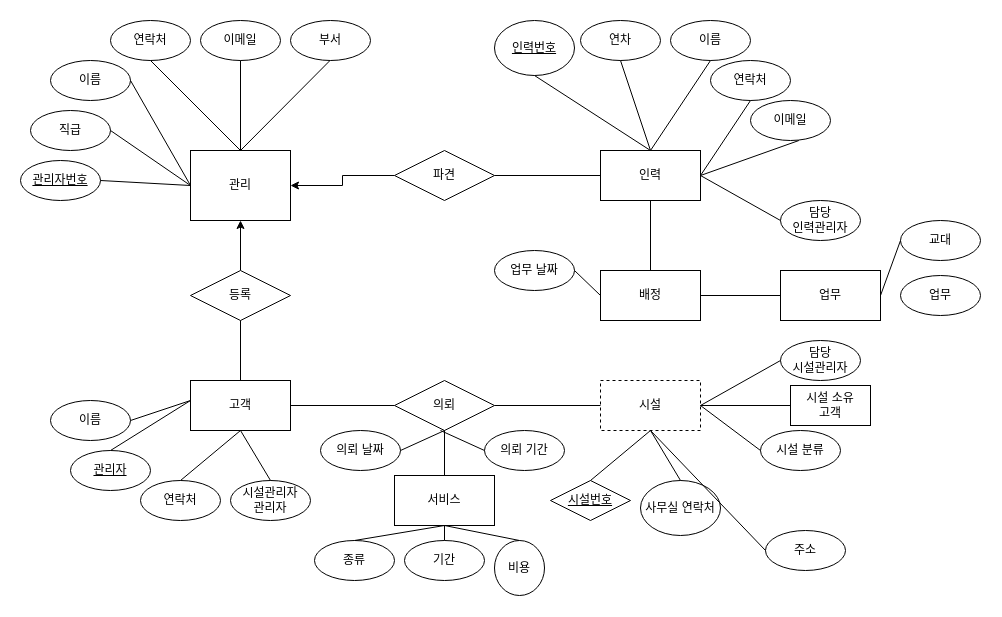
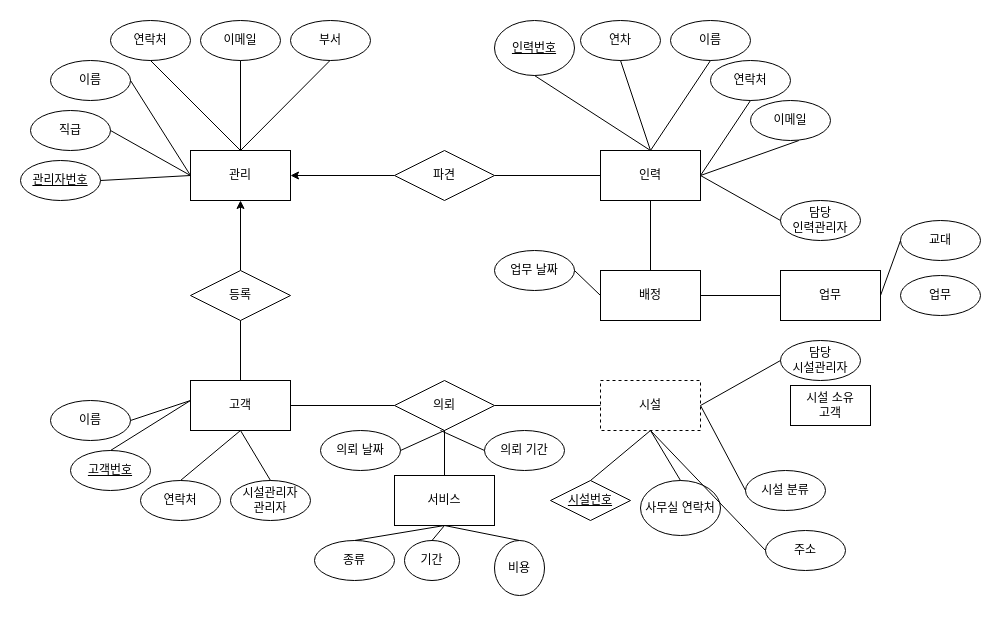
  <mxCell id="0" />
  <mxCell id="1" parent="0" />
- <mxCell id="2" value="관리" style="rounded=0;whiteSpace=wrap;html=1;" vertex="1" parent="1"><mxGeometry x="190" y="150" width="100" height="70" as="geometry" /></mxCell>
+ <mxCell id="2" value="관리" style="rounded=0;whiteSpace=wrap;html=1;" vertex="1" parent="1"><mxGeometry x="190" y="150" width="100" height="50" as="geometry" /></mxCell>
  <mxCell id="3" value="인력" style="rounded=0;whiteSpace=wrap;html=1;" vertex="1" parent="1"><mxGeometry x="600" y="150" width="100" height="50" as="geometry" /></mxCell>
  <mxCell id="4" value="고객" style="rounded=0;whiteSpace=wrap;html=1;" vertex="1" parent="1"><mxGeometry x="190" y="380" width="100" height="50" as="geometry" /></mxCell>
  <mxCell id="5" value="시설" style="rounded=0;whiteSpace=wrap;html=1;dashed=1;" vertex="1" parent="1"><mxGeometry x="600" y="380" width="100" height="50" as="geometry" /></mxCell>
  <mxCell id="6" style="edgeStyle=orthogonalEdgeStyle;rounded=0;orthogonalLoop=1;jettySize=auto;html=1;exitX=0;exitY=0.5;exitDx=0;exitDy=0;entryX=1;entryY=0.5;entryDx=0;entryDy=0;" edge="1" parent="1" source="7" target="2"><mxGeometry relative="1" as="geometry" /></mxCell>
  <mxCell id="7" value="파견" style="rhombus;whiteSpace=wrap;html=1;" vertex="1" parent="1"><mxGeometry x="394" y="150" width="100" height="50" as="geometry" /></mxCell>
  <mxCell id="8" style="edgeStyle=orthogonalEdgeStyle;rounded=0;orthogonalLoop=1;jettySize=auto;html=1;exitX=0.5;exitY=0;exitDx=0;exitDy=0;entryX=0.5;entryY=1;entryDx=0;entryDy=0;" edge="1" parent="1" source="9" target="2"><mxGeometry relative="1" as="geometry" /></mxCell>
  <mxCell id="9" value="등록" style="rhombus;whiteSpace=wrap;html=1;" vertex="1" parent="1"><mxGeometry x="190" y="270" width="100" height="50" as="geometry" /></mxCell>
  <mxCell id="10" value="&lt;u&gt;관리자번호&lt;/u&gt;" style="ellipse;whiteSpace=wrap;html=1;" vertex="1" parent="1"><mxGeometry x="20" y="160" width="80" height="40" as="geometry" /></mxCell>
  <mxCell id="11" value="이름" style="ellipse;whiteSpace=wrap;html=1;" vertex="1" parent="1"><mxGeometry x="50" y="60" width="80" height="40" as="geometry" /></mxCell>
  <mxCell id="12" value="직급" style="ellipse;whiteSpace=wrap;html=1;" vertex="1" parent="1"><mxGeometry x="30" y="110" width="80" height="40" as="geometry" /></mxCell>
  <mxCell id="13" value="연락처" style="ellipse;whiteSpace=wrap;html=1;" vertex="1" parent="1"><mxGeometry x="110" y="20" width="80" height="40" as="geometry" /></mxCell>
  <mxCell id="14" value="이메일" style="ellipse;whiteSpace=wrap;html=1;" vertex="1" parent="1"><mxGeometry x="200" y="20" width="80" height="40" as="geometry" /></mxCell>
  <mxCell id="15" value="부서" style="ellipse;whiteSpace=wrap;html=1;" vertex="1" parent="1"><mxGeometry x="290" y="20" width="80" height="40" as="geometry" /></mxCell>
  <mxCell id="16" value="" style="endArrow=none;html=1;entryX=0;entryY=0.5;entryDx=0;entryDy=0;exitX=1;exitY=0.5;exitDx=0;exitDy=0;" edge="1" parent="1" source="10" target="2"><mxGeometry width="50" height="50" relative="1" as="geometry"><mxPoint x="350" y="280" as="sourcePoint" /><mxPoint x="400" y="230" as="targetPoint" /></mxGeometry></mxCell>
  <mxCell id="17" value="" style="endArrow=none;html=1;entryX=0;entryY=0.5;entryDx=0;entryDy=0;exitX=1;exitY=0.5;exitDx=0;exitDy=0;" edge="1" parent="1" source="12" target="2"><mxGeometry width="50" height="50" relative="1" as="geometry"><mxPoint x="120" y="125" as="sourcePoint" /><mxPoint x="210" y="120" as="targetPoint" /></mxGeometry></mxCell>
  <mxCell id="18" value="" style="endArrow=none;html=1;entryX=0;entryY=0.5;entryDx=0;entryDy=0;exitX=1;exitY=0.5;exitDx=0;exitDy=0;" edge="1" parent="1" target="2"><mxGeometry width="50" height="50" relative="1" as="geometry"><mxPoint x="130" y="80" as="sourcePoint" /><mxPoint x="210" y="125" as="targetPoint" /></mxGeometry></mxCell>
  <mxCell id="19" value="" style="endArrow=none;html=1;entryX=0.5;entryY=0;entryDx=0;entryDy=0;exitX=1;exitY=0.5;exitDx=0;exitDy=0;" edge="1" parent="1" target="2"><mxGeometry width="50" height="50" relative="1" as="geometry"><mxPoint x="150" y="60" as="sourcePoint" /><mxPoint x="210" y="155" as="targetPoint" /></mxGeometry></mxCell>
  <mxCell id="20" value="" style="endArrow=none;html=1;exitX=1;exitY=0.5;exitDx=0;exitDy=0;" edge="1" parent="1" target="2"><mxGeometry width="50" height="50" relative="1" as="geometry"><mxPoint x="240" y="60" as="sourcePoint" /><mxPoint x="330" y="150" as="targetPoint" /></mxGeometry></mxCell>
  <mxCell id="21" value="" style="endArrow=none;html=1;exitX=1;exitY=0.5;exitDx=0;exitDy=0;entryX=0.5;entryY=0;entryDx=0;entryDy=0;" edge="1" parent="1" target="2"><mxGeometry width="50" height="50" relative="1" as="geometry"><mxPoint x="329.5" y="60" as="sourcePoint" /><mxPoint x="329.5" y="150" as="targetPoint" /></mxGeometry></mxCell>
  <mxCell id="22" value="이름" style="ellipse;whiteSpace=wrap;html=1;" vertex="1" parent="1"><mxGeometry x="50" y="400" width="80" height="40" as="geometry" /></mxCell>
- <mxCell id="23" value="&lt;u&gt;관리자&lt;/u&gt;" style="ellipse;whiteSpace=wrap;html=1;" vertex="1" parent="1"><mxGeometry x="70" y="450" width="80" height="40" as="geometry" /></mxCell>
+ <mxCell id="23" value="&lt;u&gt;고객번호&lt;/u&gt;" style="ellipse;whiteSpace=wrap;html=1;" vertex="1" parent="1"><mxGeometry x="70" y="450" width="80" height="40" as="geometry" /></mxCell>
  <mxCell id="24" value="연락처" style="ellipse;whiteSpace=wrap;html=1;" vertex="1" parent="1"><mxGeometry x="140" y="480" width="80" height="40" as="geometry" /></mxCell>
  <mxCell id="25" value="시설관리자&lt;br&gt;관리자" style="ellipse;whiteSpace=wrap;html=1;" vertex="1" parent="1"><mxGeometry x="230" y="480" width="80" height="40" as="geometry" /></mxCell>
  <mxCell id="26" value="" style="endArrow=none;html=1;entryX=0.5;entryY=1;entryDx=0;entryDy=0;" edge="1" parent="1" target="4"><mxGeometry width="50" height="50" relative="1" as="geometry"><mxPoint x="180" y="480" as="sourcePoint" /><mxPoint x="230" y="430" as="targetPoint" /></mxGeometry></mxCell>
  <mxCell id="27" value="" style="endArrow=none;html=1;entryX=0.5;entryY=1;entryDx=0;entryDy=0;exitX=0.5;exitY=0;exitDx=0;exitDy=0;" edge="1" parent="1" source="23"><mxGeometry width="50" height="50" relative="1" as="geometry"><mxPoint x="130" y="450" as="sourcePoint" /><mxPoint x="190" y="400" as="targetPoint" /></mxGeometry></mxCell>
  <mxCell id="28" value="" style="endArrow=none;html=1;exitX=1;exitY=0.5;exitDx=0;exitDy=0;" edge="1" parent="1" source="22"><mxGeometry width="50" height="50" relative="1" as="geometry"><mxPoint x="120" y="400" as="sourcePoint" /><mxPoint x="190" y="400" as="targetPoint" /></mxGeometry></mxCell>
  <mxCell id="29" value="" style="endArrow=none;html=1;exitX=0.5;exitY=0;exitDx=0;exitDy=0;entryX=0.5;entryY=1;entryDx=0;entryDy=0;" edge="1" parent="1" source="25" target="4"><mxGeometry width="50" height="50" relative="1" as="geometry"><mxPoint x="440" y="320" as="sourcePoint" /><mxPoint x="490" y="270" as="targetPoint" /></mxGeometry></mxCell>
  <mxCell id="30" value="&lt;u&gt;인력번호&lt;/u&gt;" style="ellipse;whiteSpace=wrap;html=1;" vertex="1" parent="1"><mxGeometry x="494" y="20" width="80" height="55" as="geometry" /></mxCell>
  <mxCell id="31" value="연차" style="ellipse;whiteSpace=wrap;html=1;" vertex="1" parent="1"><mxGeometry x="580" y="20" width="80" height="40" as="geometry" /></mxCell>
  <mxCell id="32" value="이름" style="ellipse;whiteSpace=wrap;html=1;" vertex="1" parent="1"><mxGeometry x="670" y="20" width="80" height="40" as="geometry" /></mxCell>
  <mxCell id="33" value="연락처" style="ellipse;whiteSpace=wrap;html=1;" vertex="1" parent="1"><mxGeometry x="710" y="60" width="80" height="40" as="geometry" /></mxCell>
  <mxCell id="34" value="이메일" style="ellipse;whiteSpace=wrap;html=1;" vertex="1" parent="1"><mxGeometry x="750" y="100" width="80" height="40" as="geometry" /></mxCell>
  <mxCell id="35" value="업무 날짜" style="ellipse;whiteSpace=wrap;html=1;" vertex="1" parent="1"><mxGeometry x="494" y="250" width="80" height="40" as="geometry" /></mxCell>
  <mxCell id="36" value="담당&lt;br&gt;인력관리자" style="ellipse;whiteSpace=wrap;html=1;" vertex="1" parent="1"><mxGeometry x="780" y="200" width="80" height="40" as="geometry" /></mxCell>
  <mxCell id="37" value="" style="endArrow=none;html=1;entryX=0.5;entryY=1;entryDx=0;entryDy=0;" edge="1" parent="1" target="30"><mxGeometry width="50" height="50" relative="1" as="geometry"><mxPoint x="650" y="150" as="sourcePoint" /><mxPoint x="530" y="70" as="targetPoint" /></mxGeometry></mxCell>
  <mxCell id="38" value="" style="endArrow=none;html=1;entryX=0.5;entryY=1;entryDx=0;entryDy=0;" edge="1" parent="1"><mxGeometry width="50" height="50" relative="1" as="geometry"><mxPoint x="650" y="150" as="sourcePoint" /><mxPoint x="620" y="60" as="targetPoint" /></mxGeometry></mxCell>
  <mxCell id="39" value="" style="endArrow=none;html=1;entryX=0.5;entryY=1;entryDx=0;entryDy=0;exitX=0.5;exitY=0;exitDx=0;exitDy=0;" edge="1" parent="1" source="3"><mxGeometry width="50" height="50" relative="1" as="geometry"><mxPoint x="740" y="150" as="sourcePoint" /><mxPoint x="710" y="60" as="targetPoint" /></mxGeometry></mxCell>
  <mxCell id="40" value="" style="endArrow=none;html=1;entryX=0.5;entryY=1;entryDx=0;entryDy=0;exitX=1;exitY=0.5;exitDx=0;exitDy=0;" edge="1" parent="1" source="3"><mxGeometry width="50" height="50" relative="1" as="geometry"><mxPoint x="700" y="170" as="sourcePoint" /><mxPoint x="750" y="100" as="targetPoint" /></mxGeometry></mxCell>
  <mxCell id="41" value="" style="endArrow=none;html=1;exitX=1;exitY=0.5;exitDx=0;exitDy=0;entryX=0.605;entryY=1;entryDx=0;entryDy=0;entryPerimeter=0;" edge="1" parent="1" source="3" target="34"><mxGeometry width="50" height="50" relative="1" as="geometry"><mxPoint x="740" y="212.5" as="sourcePoint" /><mxPoint x="790" y="138" as="targetPoint" /></mxGeometry></mxCell>
  <mxCell id="42" value="" style="endArrow=none;html=1;entryX=0;entryY=0.5;entryDx=0;entryDy=0;exitX=1;exitY=0.5;exitDx=0;exitDy=0;" edge="1" parent="1" source="35" target="70"><mxGeometry width="50" height="50" relative="1" as="geometry"><mxPoint x="680" y="205" as="sourcePoint" /><mxPoint x="770" y="167.5" as="targetPoint" /></mxGeometry></mxCell>
  <mxCell id="43" value="" style="endArrow=none;html=1;entryX=0;entryY=0.5;entryDx=0;entryDy=0;exitX=1;exitY=0.5;exitDx=0;exitDy=0;" edge="1" parent="1" source="3" target="36"><mxGeometry width="50" height="50" relative="1" as="geometry"><mxPoint x="440" y="310" as="sourcePoint" /><mxPoint x="490" y="260" as="targetPoint" /></mxGeometry></mxCell>
  <mxCell id="44" value="&lt;u&gt;시설번호&lt;/u&gt;" style="rhombus;whiteSpace=wrap;html=1;" vertex="1" parent="1"><mxGeometry x="550" y="480" width="80" height="40" as="geometry" /></mxCell>
  <mxCell id="45" value="사무실 연락처" style="ellipse;whiteSpace=wrap;html=1;" vertex="1" parent="1"><mxGeometry x="640" y="480" width="80" height="55" as="geometry" /></mxCell>
  <mxCell id="46" value="주소" style="ellipse;whiteSpace=wrap;html=1;" vertex="1" parent="1"><mxGeometry x="765" y="530" width="80" height="40" as="geometry" /></mxCell>
- <mxCell id="47" value="시설 분류" style="ellipse;whiteSpace=wrap;html=1;" vertex="1" parent="1"><mxGeometry x="760" y="430" width="80" height="40" as="geometry" /></mxCell>
+ <mxCell id="47" value="시설 분류" style="ellipse;whiteSpace=wrap;html=1;" vertex="1" parent="1"><mxGeometry x="745" y="470" width="80" height="40" as="geometry" /></mxCell>
  <mxCell id="48" value="시설 소유 &lt;br&gt;고객" style="whiteSpace=wrap;html=1;rounded=0;" vertex="1" parent="1"><mxGeometry x="790" y="385" width="80" height="40" as="geometry" /></mxCell>
  <mxCell id="49" value="담당&lt;br&gt;시설관리자" style="ellipse;whiteSpace=wrap;html=1;" vertex="1" parent="1"><mxGeometry x="780" y="340" width="80" height="40" as="geometry" /></mxCell>
  <mxCell id="50" value="" style="endArrow=none;html=1;entryX=0.5;entryY=1;entryDx=0;entryDy=0;exitX=0.5;exitY=0;exitDx=0;exitDy=0;" edge="1" parent="1" source="44" target="5"><mxGeometry width="50" height="50" relative="1" as="geometry"><mxPoint x="440" y="320" as="sourcePoint" /><mxPoint x="490" y="270" as="targetPoint" /></mxGeometry></mxCell>
  <mxCell id="51" value="" style="endArrow=none;html=1;entryX=0;entryY=0.5;entryDx=0;entryDy=0;exitX=1;exitY=0.5;exitDx=0;exitDy=0;" edge="1" parent="1" source="5" target="49"><mxGeometry width="50" height="50" relative="1" as="geometry"><mxPoint x="700" y="410" as="sourcePoint" /><mxPoint x="760" y="360" as="targetPoint" /></mxGeometry></mxCell>
  <mxCell id="52" value="" style="endArrow=none;html=1;entryX=0.5;entryY=1;entryDx=0;entryDy=0;exitX=0.5;exitY=0;exitDx=0;exitDy=0;" edge="1" parent="1" source="45" target="5"><mxGeometry width="50" height="50" relative="1" as="geometry"><mxPoint x="440" y="320" as="sourcePoint" /><mxPoint x="490" y="270" as="targetPoint" /></mxGeometry></mxCell>
  <mxCell id="53" value="" style="endArrow=none;html=1;entryX=0;entryY=0.5;entryDx=0;entryDy=0;exitX=0.5;exitY=1;exitDx=0;exitDy=0;" edge="1" parent="1" source="5" target="46"><mxGeometry width="50" height="50" relative="1" as="geometry"><mxPoint x="770" y="570" as="sourcePoint" /><mxPoint x="740" y="520" as="targetPoint" /></mxGeometry></mxCell>
  <mxCell id="54" value="" style="endArrow=none;html=1;entryX=0;entryY=0.5;entryDx=0;entryDy=0;exitX=1;exitY=0.5;exitDx=0;exitDy=0;" edge="1" parent="1" source="5" target="47"><mxGeometry width="50" height="50" relative="1" as="geometry"><mxPoint x="440" y="320" as="sourcePoint" /><mxPoint x="490" y="270" as="targetPoint" /></mxGeometry></mxCell>
- <mxCell id="55" value="" style="endArrow=none;html=1;entryX=0;entryY=0.5;entryDx=0;entryDy=0;exitX=1;exitY=0.5;exitDx=0;exitDy=0;" edge="1" parent="1" source="5" target="48"><mxGeometry width="50" height="50" relative="1" as="geometry"><mxPoint x="440" y="320" as="sourcePoint" /><mxPoint x="490" y="270" as="targetPoint" /></mxGeometry></mxCell>
  <mxCell id="56" value="업무" style="rounded=0;whiteSpace=wrap;html=1;" vertex="1" parent="1"><mxGeometry x="780" y="270" width="100" height="50" as="geometry" /></mxCell>
  <mxCell id="57" value="" style="endArrow=none;html=1;exitX=0.5;exitY=0;exitDx=0;exitDy=0;" edge="1" parent="1" source="4"><mxGeometry width="50" height="50" relative="1" as="geometry"><mxPoint x="440" y="310" as="sourcePoint" /><mxPoint x="240" y="320" as="targetPoint" /></mxGeometry></mxCell>
  <mxCell id="58" value="비용" style="ellipse;whiteSpace=wrap;html=1;" vertex="1" parent="1"><mxGeometry x="494" y="540" width="50" height="55" as="geometry" /></mxCell>
  <mxCell id="59" value="종류" style="ellipse;whiteSpace=wrap;html=1;" vertex="1" parent="1"><mxGeometry x="314" y="540" width="80" height="40" as="geometry" /></mxCell>
  <mxCell id="60" value="의뢰" style="rhombus;whiteSpace=wrap;html=1;" vertex="1" parent="1"><mxGeometry x="394" y="380" width="100" height="50" as="geometry" /></mxCell>
  <mxCell id="61" value="서비스" style="rounded=0;whiteSpace=wrap;html=1;" vertex="1" parent="1"><mxGeometry x="394" y="475" width="100" height="50" as="geometry" /></mxCell>
  <mxCell id="62" value="" style="endArrow=none;html=1;entryX=0;entryY=0.5;entryDx=0;entryDy=0;exitX=1;exitY=0.5;exitDx=0;exitDy=0;" edge="1" parent="1" source="60" target="5"><mxGeometry width="50" height="50" relative="1" as="geometry"><mxPoint x="390" y="320" as="sourcePoint" /><mxPoint x="440" y="270" as="targetPoint" /></mxGeometry></mxCell>
  <mxCell id="63" value="" style="endArrow=none;html=1;entryX=0;entryY=0.5;entryDx=0;entryDy=0;exitX=1;exitY=0.5;exitDx=0;exitDy=0;" edge="1" parent="1" source="4" target="60"><mxGeometry width="50" height="50" relative="1" as="geometry"><mxPoint x="390" y="320" as="sourcePoint" /><mxPoint x="440" y="270" as="targetPoint" /></mxGeometry></mxCell>
  <mxCell id="64" value="" style="endArrow=none;html=1;exitX=0.5;exitY=0;exitDx=0;exitDy=0;" edge="1" parent="1" source="61"><mxGeometry width="50" height="50" relative="1" as="geometry"><mxPoint x="394" y="480" as="sourcePoint" /><mxPoint x="444" y="430" as="targetPoint" /></mxGeometry></mxCell>
  <mxCell id="65" value="" style="endArrow=none;html=1;entryX=0.5;entryY=1;entryDx=0;entryDy=0;exitX=0.5;exitY=0;exitDx=0;exitDy=0;" edge="1" parent="1" source="59" target="61"><mxGeometry width="50" height="50" relative="1" as="geometry"><mxPoint x="440" y="320" as="sourcePoint" /><mxPoint x="490" y="270" as="targetPoint" /></mxGeometry></mxCell>
  <mxCell id="66" value="" style="endArrow=none;html=1;entryX=0.5;entryY=0;entryDx=0;entryDy=0;exitX=0.5;exitY=1;exitDx=0;exitDy=0;" edge="1" parent="1" source="61" target="58"><mxGeometry width="50" height="50" relative="1" as="geometry"><mxPoint x="440" y="320" as="sourcePoint" /><mxPoint x="490" y="270" as="targetPoint" /></mxGeometry></mxCell>
- <mxCell id="67" value="기간" style="ellipse;whiteSpace=wrap;html=1;" vertex="1" parent="1"><mxGeometry x="404" y="540" width="80" height="40" as="geometry" /></mxCell>
+ <mxCell id="67" value="기간" style="ellipse;whiteSpace=wrap;html=1;" vertex="1" parent="1"><mxGeometry x="404" y="540" width="55" height="40" as="geometry" /></mxCell>
  <mxCell id="68" value="의뢰 날짜" style="ellipse;whiteSpace=wrap;html=1;" vertex="1" parent="1"><mxGeometry x="320" y="430" width="80" height="40" as="geometry" /></mxCell>
  <mxCell id="69" value="" style="endArrow=none;html=1;exitX=1;exitY=0.5;exitDx=0;exitDy=0;entryX=0.5;entryY=1;entryDx=0;entryDy=0;" edge="1" parent="1" source="68" target="60"><mxGeometry width="50" height="50" relative="1" as="geometry"><mxPoint x="490" y="320" as="sourcePoint" /><mxPoint x="540" y="270" as="targetPoint" /></mxGeometry></mxCell>
  <mxCell id="70" value="배정" style="whiteSpace=wrap;html=1;rounded=0;" vertex="1" parent="1"><mxGeometry x="600" y="270" width="100" height="50" as="geometry" /></mxCell>
  <mxCell id="71" value="" style="endArrow=none;html=1;entryX=0.5;entryY=0;entryDx=0;entryDy=0;exitX=0.5;exitY=1;exitDx=0;exitDy=0;" edge="1" parent="1" source="3" target="70"><mxGeometry width="50" height="50" relative="1" as="geometry"><mxPoint x="490" y="320" as="sourcePoint" /><mxPoint x="540" y="270" as="targetPoint" /></mxGeometry></mxCell>
  <mxCell id="72" value="" style="endArrow=none;html=1;entryX=0;entryY=0.5;entryDx=0;entryDy=0;exitX=1;exitY=0.5;exitDx=0;exitDy=0;" edge="1" parent="1" source="7" target="3"><mxGeometry width="50" height="50" relative="1" as="geometry"><mxPoint x="490" y="320" as="sourcePoint" /><mxPoint x="540" y="270" as="targetPoint" /></mxGeometry></mxCell>
  <mxCell id="73" value="" style="endArrow=none;html=1;entryX=0.5;entryY=0;entryDx=0;entryDy=0;exitX=0.5;exitY=1;exitDx=0;exitDy=0;" edge="1" parent="1" source="61" target="67"><mxGeometry width="50" height="50" relative="1" as="geometry"><mxPoint x="490" y="320" as="sourcePoint" /><mxPoint x="540" y="270" as="targetPoint" /></mxGeometry></mxCell>
  <mxCell id="74" value="의뢰 기간" style="ellipse;whiteSpace=wrap;html=1;" vertex="1" parent="1"><mxGeometry x="484" y="430" width="80" height="40" as="geometry" /></mxCell>
  <mxCell id="75" value="" style="endArrow=none;html=1;entryX=0;entryY=0.5;entryDx=0;entryDy=0;" edge="1" parent="1" target="74"><mxGeometry width="50" height="50" relative="1" as="geometry"><mxPoint x="440" y="430" as="sourcePoint" /><mxPoint x="540" y="270" as="targetPoint" /></mxGeometry></mxCell>
  <mxCell id="76" value="" style="endArrow=none;html=1;entryX=0;entryY=0.5;entryDx=0;entryDy=0;exitX=1;exitY=0.5;exitDx=0;exitDy=0;" edge="1" parent="1" source="70" target="56"><mxGeometry width="50" height="50" relative="1" as="geometry"><mxPoint x="490" y="320" as="sourcePoint" /><mxPoint x="540" y="270" as="targetPoint" /></mxGeometry></mxCell>
  <mxCell id="77" value="교대" style="ellipse;whiteSpace=wrap;html=1;" vertex="1" parent="1"><mxGeometry x="900" y="220" width="80" height="40" as="geometry" /></mxCell>
  <mxCell id="78" value="" style="endArrow=none;html=1;entryX=0;entryY=0.5;entryDx=0;entryDy=0;exitX=1;exitY=0.5;exitDx=0;exitDy=0;" edge="1" parent="1" source="56" target="77"><mxGeometry width="50" height="50" relative="1" as="geometry"><mxPoint x="490" y="320" as="sourcePoint" /><mxPoint x="540" y="270" as="targetPoint" /></mxGeometry></mxCell>
  <mxCell id="79" value="업무" style="ellipse;whiteSpace=wrap;html=1;" vertex="1" parent="1"><mxGeometry x="900" y="275" width="80" height="40" as="geometry" /></mxCell>
